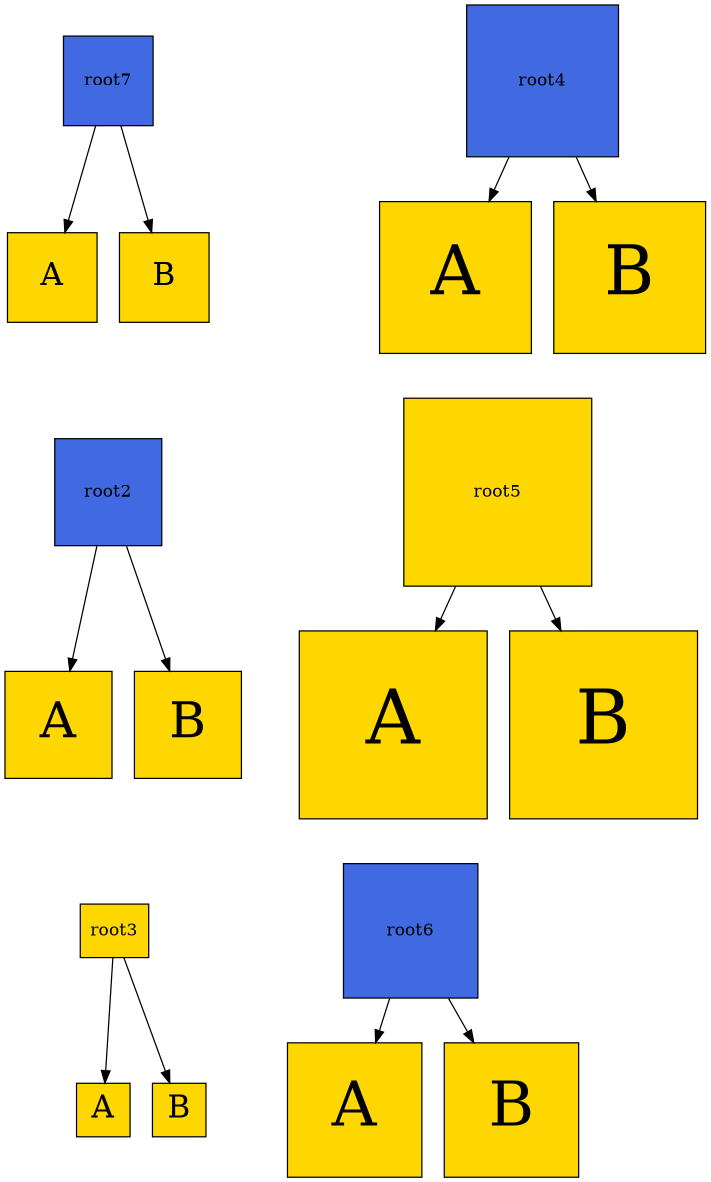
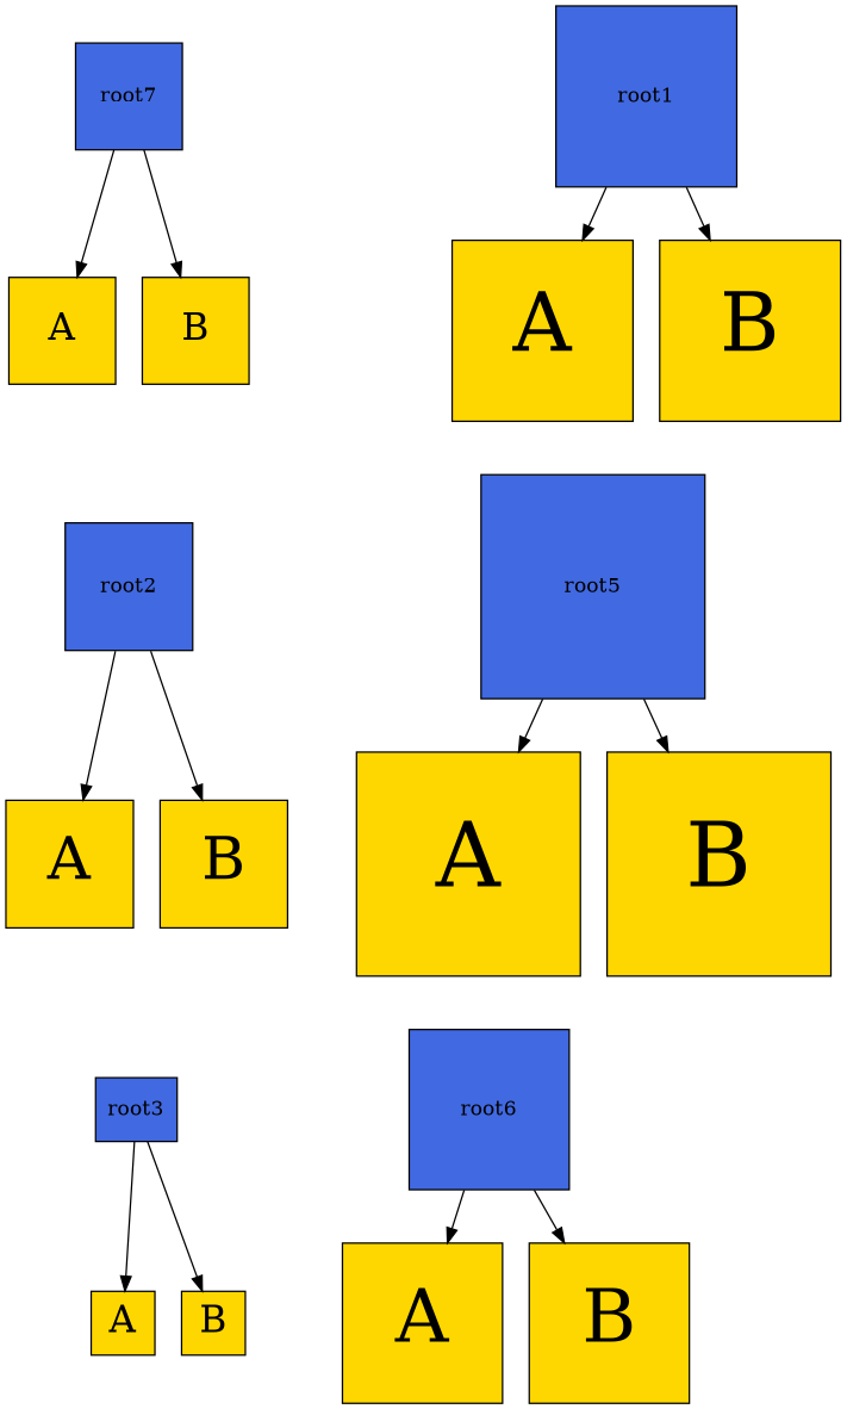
  digraph {
    node [fillcolor=gold shape=rectangle style=filled]
    n1 [fillcolor=royalblue height=1 label=root7 width=1]
    n2 [fontsize=25 height=1 label=A width=1]
    n3 [fontsize=25 height=1 label=B width=1]
    root2 [fillcolor=royalblue height=1.2 width=1.2]
    n5 [fontsize=40 height=1.2 label=A width=1.2]
    n6 [fontsize=40 height=1.2 label=B width=1.2]
-   root3 [height=0.6 width=0.6]
+   root3 [fillcolor=royalblue height=0.6 width=0.6]
    n8 [fontsize=25 height=0.6 label=A width=0.6]
    n9 [fontsize=25 height=0.6 label=B width=0.6]
-   root4 [fillcolor=royalblue height=1.7 width=1.7]
+   root4 [fillcolor=royalblue height=1.7 width=1.7 label=root1]
    n11 [fontsize=55 height=1.7 label=A width=1.7]
    n12 [fontsize=55 height=1.7 label=B width=1.7]
-   root5 [height=2.1 width=2.1]
+   root5 [fillcolor=royalblue height=2.1 width=2.1]
    n14 [fontsize=60 height=2.1 label=A width=2.1]
    n15 [fontsize=60 height=2.1 label=B width=2.1]
    root6 [fillcolor=royalblue height=1.5 width=1.5]
    n17 [fontsize=50 height=1.5 label=A width=1.5]
    n18 [fontsize=50 height=1.5 label=B width=1.5]
    subgraph sub_1 {
      rank=same
      n1
    }
    subgraph sub_2 {
      rank=same
      n2
      n3
    }
    subgraph sub_3 {
      rank=same
      root2
    }
    subgraph sub_4 {
      rank=same
      n5
      n6
    }
    subgraph sub_5 {
      rank=same
      root3
    }
    subgraph sub_6 {
      rank=same
      n8
      n9
    }
    n1 -> n2
    n1 -> n3
    n2 -> root2 [style=invis]
    n3 -> root2 [style=invis]
    root2 -> n5
    root2 -> n6
    n5 -> root3 [style=invis]
    n6 -> root3 [style=invis]
    root3 -> n8
    root3 -> n9
    root4 -> n11
    root4 -> n12
    n11 -> root5 [style=invis]
    n12 -> root5 [style=invis]
    root5 -> n14
    root5 -> n15
    n14 -> root6 [style=invis]
    n15 -> root6 [style=invis]
    root6 -> n17
    root6 -> n18
  }
